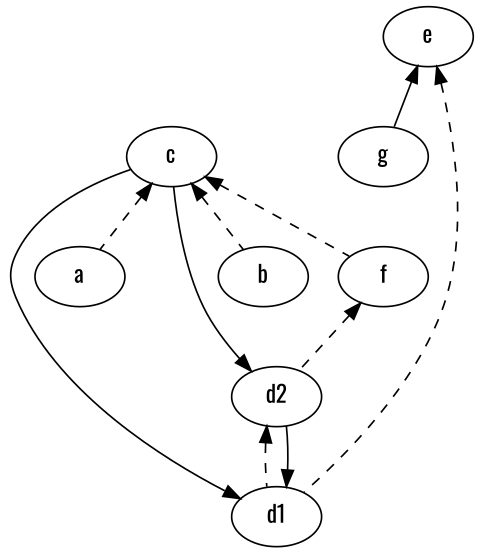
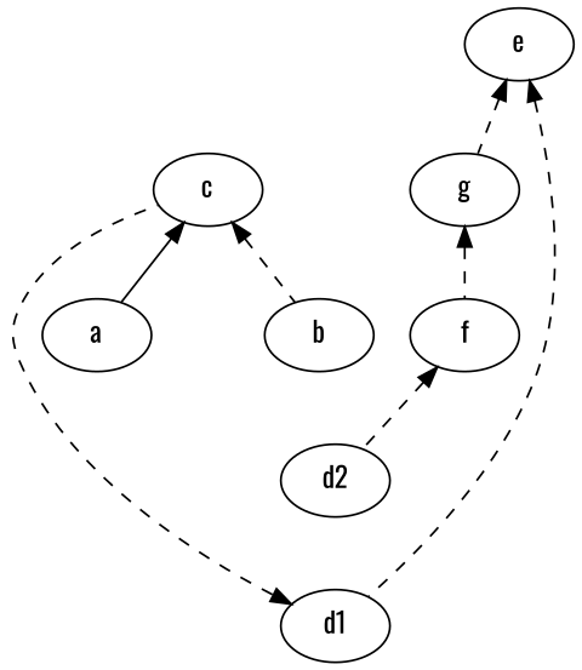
  digraph {
    fontname=Oswald
    node [fontname=Oswald fontsize=14]
    edge [dir=back fontname=Oswald fontsize=12 labeldistance=1.5 style=dashed]
    c
    a
    b
    d1
    d2
    e
    g
    f
-   c -> a
+   c -> a [style=solid]
    c -> b
-   d1 -> c [style=solid]
-   d1 -> d2 [style=solid]
-   d2 -> c [style=solid]
-   d2 -> d1
+   d1 -> c
    e -> d1
-   e -> g [style=solid]
-   c -> f
+   e -> g
+   g -> f
    f -> d2
  }
